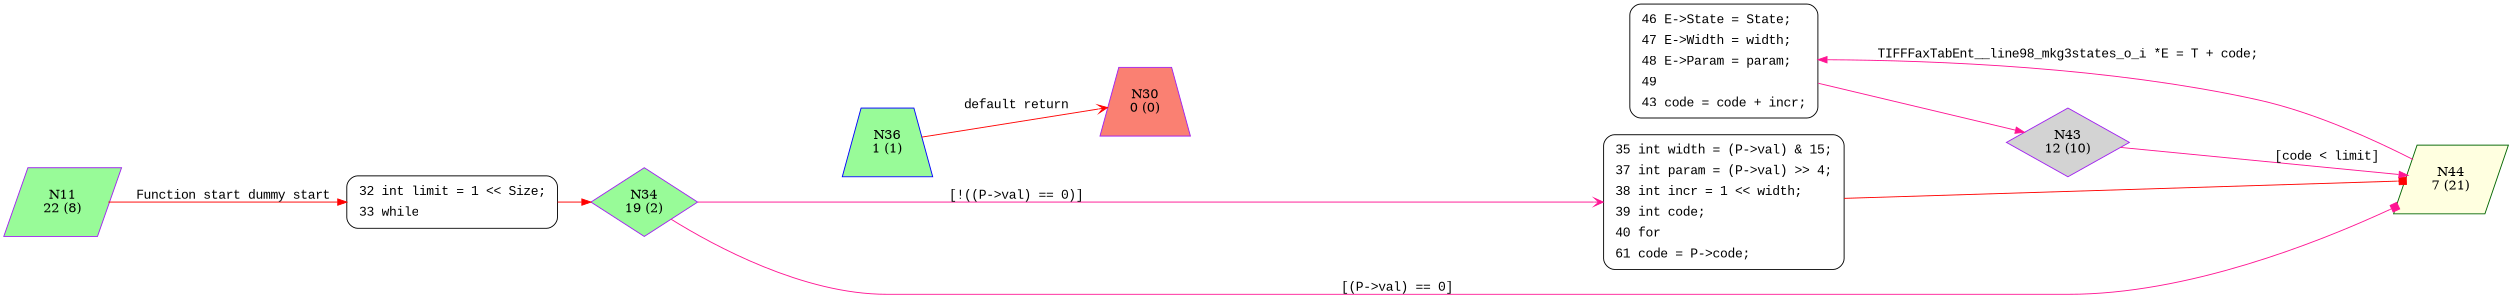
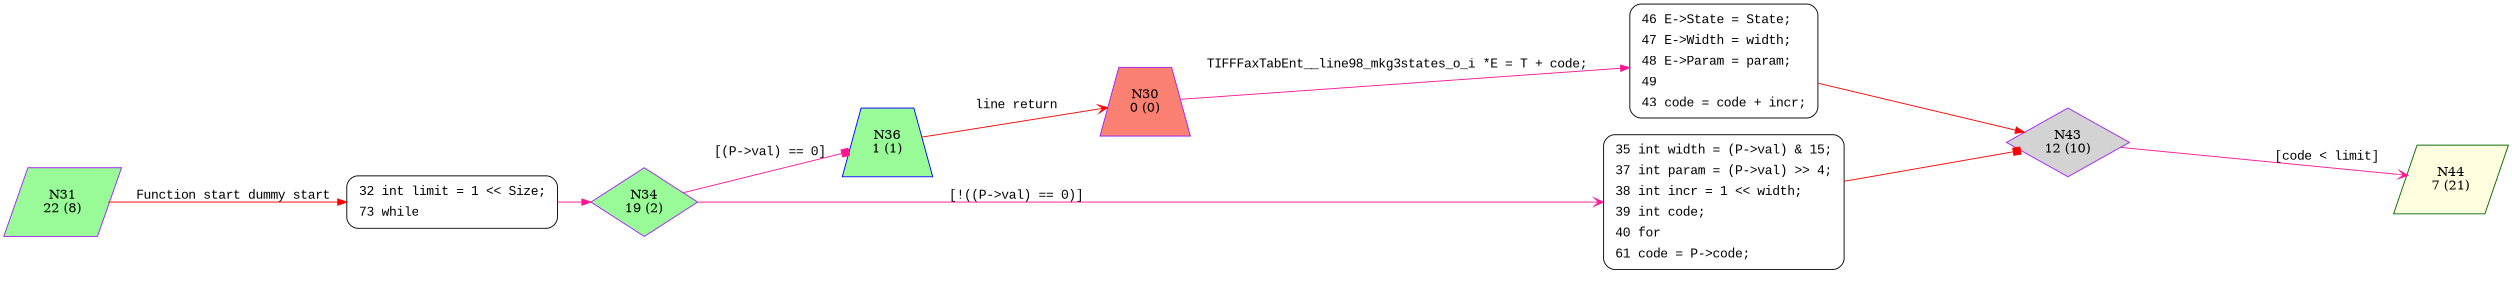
  digraph {
    rankdir=LR
    node [color=purple fillcolor=palegreen shape=Mrecord style=filled]
    edge [arrowhead=normal color=deeppink fontname="Courier New"]
-   n1 [label="N11\n22 (8)" shape=parallelogram]
-   n2 [fillcolor=white fontname="Courier New" label=<<table border="0" cellborder="0" cellpadding="3" bgcolor="white"><tr><td align="right">32</td><td align="left">int limit = 1 &lt;&lt; Size;</td></tr><tr><td align="right">33</td><td align="left">while</td></tr></table>> penwidth=1 style="filled,bold" color=""]
+   n1 [label="N31\n22 (8)" shape=parallelogram]
+   n2 [fillcolor=white fontname="Courier New" label=<<table border="0" cellborder="0" cellpadding="3" bgcolor="white"><tr><td align="right">32</td><td align="left">int limit = 1 &lt;&lt; Size;</td></tr><tr><td align="right">73</td><td align="left">while</td></tr></table>> penwidth=1 style="filled,bold" color=""]
    n3 [label="N34\n19 (2)" shape=diamond]
    n4 [color=blue label="N36\n1 (1)" shape=trapezium]
    n5 [fillcolor=white fontname="Courier New" label=<<table border="0" cellborder="0" cellpadding="3" bgcolor="white"><tr><td align="right">35</td><td align="left">int width = (P-&gt;val) &amp; 15;</td></tr><tr><td align="right">37</td><td align="left">int param = (P-&gt;val) &gt;&gt; 4;</td></tr><tr><td align="right">38</td><td align="left">int incr = 1 &lt;&lt; width;</td></tr><tr><td align="right">39</td><td align="left">int code;</td></tr><tr><td align="right">40</td><td align="left">for</td></tr><tr><td align="right">61</td><td align="left">code = P-&gt;code;</td></tr></table>> penwidth=1 style="filled,bold" color=""]
    n6 [fillcolor=salmon label="N30\n0 (0)" shape=trapezium]
    n7 [fillcolor=lightgrey label="N43\n12 (10)" shape=diamond]
    n8 [color=darkgreen fillcolor=lightyellow label="N44\n7 (21)" shape=parallelogram]
    n9 [fillcolor=white fontname="Courier New" label=<<table border="0" cellborder="0" cellpadding="3" bgcolor="white"><tr><td align="right">46</td><td align="left">E-&gt;State = State;</td></tr><tr><td align="right">47</td><td align="left">E-&gt;Width = width;</td></tr><tr><td align="right">48</td><td align="left">E-&gt;Param = param;</td></tr><tr><td align="right">49</td><td align="left"></td></tr><tr><td align="right">43</td><td align="left">code = code + incr;</td></tr></table>> penwidth=1 style="filled,bold" color=""]
    n1 -> n2 [color=red label="Function start dummy start"]
-   n2 -> n3 [color=red fontname=""]
-   n3 -> n8 [arrowhead=box label="[(P->val) == 0]"]
+   n2 -> n3 [fontname=""]
+   n3 -> n4 [arrowhead=box label="[(P->val) == 0]"]
    n3 -> n5 [arrowhead=vee label="[!((P->val) == 0)]"]
-   n4 -> n6 [arrowhead=vee color=red label="default return"]
-   n5 -> n8 [arrowhead=box color=red fontname=""]
-   n7 -> n8 [label="[code < limit]"]
-   n8 -> n9 [label="TIFFFaxTabEnt__line98_mkg3states_o_i *E = T + code;"]
-   n9 -> n7 [fontname=""]
+   n4 -> n6 [arrowhead=vee color=red label="line return"]
+   n5 -> n7 [arrowhead=box color=red fontname=""]
+   n7 -> n8 [arrowhead=vee label="[code < limit]"]
+   n6 -> n9 [label="TIFFFaxTabEnt__line98_mkg3states_o_i *E = T + code;"]
+   n9 -> n7 [color=red fontname=""]
  }
